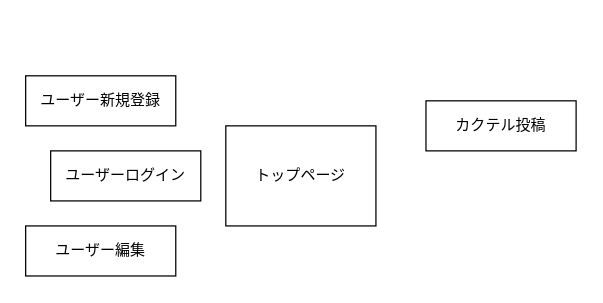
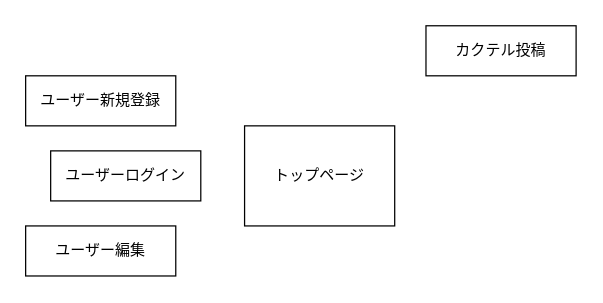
  <mxCell id="0" />
  <mxCell id="1" parent="0" />
- <mxCell id="2" value="トップページ" style="rounded=0;whiteSpace=wrap;html=1;" vertex="1" parent="1"><mxGeometry x="180" y="100" width="120" height="80" as="geometry" /></mxCell>
- <mxCell id="3" value="カクテル投稿" style="rounded=0;whiteSpace=wrap;html=1;" vertex="1" parent="1"><mxGeometry x="340" y="80" width="120" height="40" as="geometry" /></mxCell>
+ <mxCell id="2" value="トップページ" style="rounded=0;whiteSpace=wrap;html=1;" vertex="1" parent="1"><mxGeometry x="195" y="100" width="120" height="80" as="geometry" /></mxCell>
+ <mxCell id="3" value="カクテル投稿" style="rounded=0;whiteSpace=wrap;html=1;" vertex="1" parent="1"><mxGeometry x="340" y="20" width="120" height="40" as="geometry" /></mxCell>
  <mxCell id="4" value="ユーザー新規登録" style="rounded=0;whiteSpace=wrap;html=1;" vertex="1" parent="1"><mxGeometry x="20" y="60" width="120" height="40" as="geometry" /></mxCell>
  <mxCell id="5" value="ユーザーログイン" style="rounded=0;whiteSpace=wrap;html=1;" vertex="1" parent="1"><mxGeometry x="40" y="120" width="120" height="40" as="geometry" /></mxCell>
  <mxCell id="6" value="ユーザー編集" style="rounded=0;whiteSpace=wrap;html=1;" vertex="1" parent="1"><mxGeometry x="20" y="180" width="120" height="40" as="geometry" /></mxCell>
